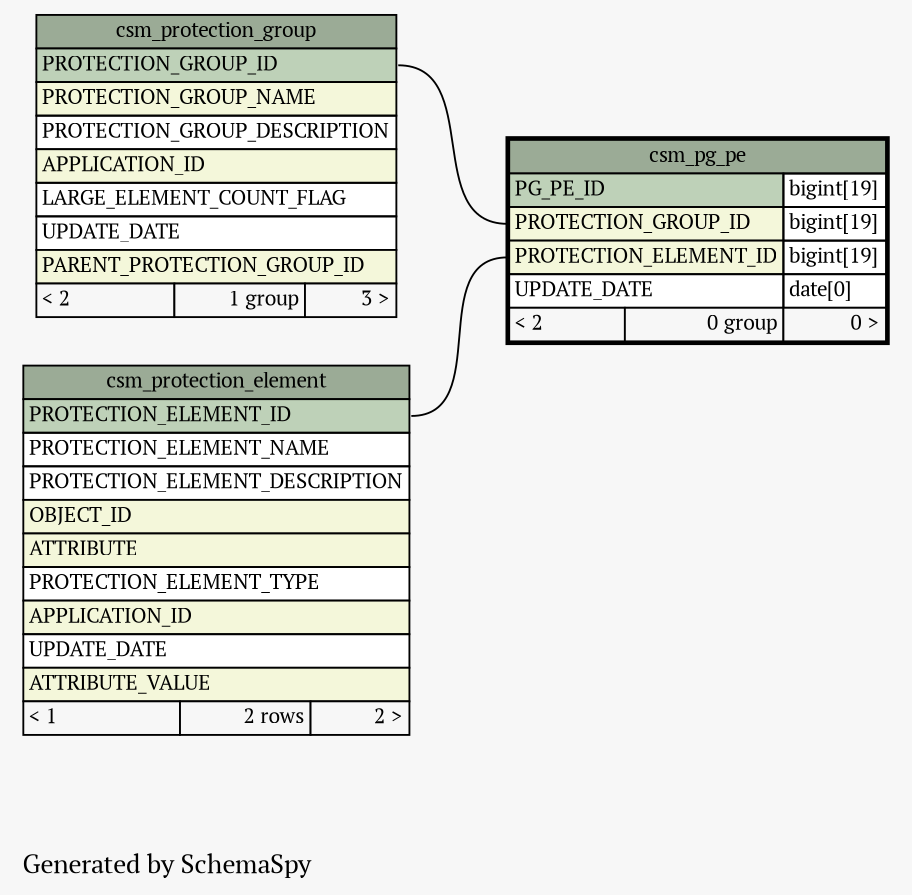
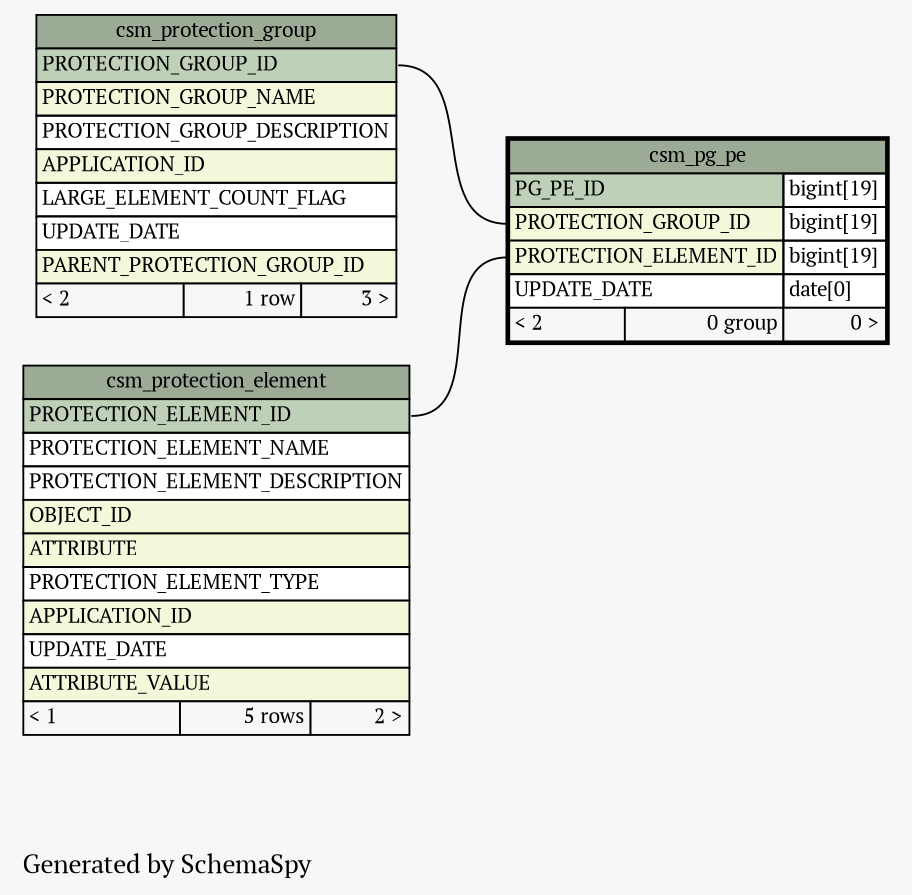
  digraph {
    bgcolor="#f7f7f7"
    fontname="PT Serif"
    label="\nGenerated by SchemaSpy"
    labeljust=l
    rankdir=RL
    node [fontname="PT Serif" fontsize=11 shape=plaintext]
    edge [arrowhead=none arrowsize=0.8 arrowtail=crowtee fontname="PT Serif"]
    n1 [label=<     <TABLE BORDER="2" CELLBORDER="1" CELLSPACING="0" BGCOLOR="#ffffff">       <TR><TD PORT="csm_pg_pe.heading" COLSPAN="3" BGCOLOR="#9bab96" ALIGN="CENTER">csm_pg_pe</TD></TR>       <TR><TD PORT="PG_PE_ID" COLSPAN="2" BGCOLOR="#bed1b8" ALIGN="LEFT">PG_PE_ID</TD><TD PORT="PG_PE_ID.type" ALIGN="LEFT">bigint[19]</TD></TR>       <TR><TD PORT="PROTECTION_GROUP_ID" COLSPAN="2" BGCOLOR="#f4f7da" ALIGN="LEFT">PROTECTION_GROUP_ID</TD><TD PORT="PROTECTION_GROUP_ID.type" ALIGN="LEFT">bigint[19]</TD></TR>       <TR><TD PORT="PROTECTION_ELEMENT_ID" COLSPAN="2" BGCOLOR="#f4f7da" ALIGN="LEFT">PROTECTION_ELEMENT_ID</TD><TD PORT="PROTECTION_ELEMENT_ID.type" ALIGN="LEFT">bigint[19]</TD></TR>       <TR><TD PORT="UPDATE_DATE" COLSPAN="2" ALIGN="LEFT">UPDATE_DATE</TD><TD PORT="UPDATE_DATE.type" ALIGN="LEFT">date[0]</TD></TR>       <TR><TD ALIGN="LEFT" BGCOLOR="#f7f7f7">&lt; 2</TD><TD ALIGN="RIGHT" BGCOLOR="#f7f7f7">0 group</TD><TD ALIGN="RIGHT" BGCOLOR="#f7f7f7">0 &gt;</TD></TR>     </TABLE>>]
-   n2 [label=<     <TABLE BORDER="0" CELLBORDER="1" CELLSPACING="0" BGCOLOR="#ffffff">       <TR><TD PORT="csm_protection_element.heading" COLSPAN="3" BGCOLOR="#9bab96" ALIGN="CENTER">csm_protection_element</TD></TR>       <TR><TD PORT="PROTECTION_ELEMENT_ID" COLSPAN="3" BGCOLOR="#bed1b8" ALIGN="LEFT">PROTECTION_ELEMENT_ID</TD></TR>       <TR><TD PORT="PROTECTION_ELEMENT_NAME" COLSPAN="3" ALIGN="LEFT">PROTECTION_ELEMENT_NAME</TD></TR>       <TR><TD PORT="PROTECTION_ELEMENT_DESCRIPTION" COLSPAN="3" ALIGN="LEFT">PROTECTION_ELEMENT_DESCRIPTION</TD></TR>       <TR><TD PORT="OBJECT_ID" COLSPAN="3" BGCOLOR="#f4f7da" ALIGN="LEFT">OBJECT_ID</TD></TR>       <TR><TD PORT="ATTRIBUTE" COLSPAN="3" BGCOLOR="#f4f7da" ALIGN="LEFT">ATTRIBUTE</TD></TR>       <TR><TD PORT="PROTECTION_ELEMENT_TYPE" COLSPAN="3" ALIGN="LEFT">PROTECTION_ELEMENT_TYPE</TD></TR>       <TR><TD PORT="APPLICATION_ID" COLSPAN="3" BGCOLOR="#f4f7da" ALIGN="LEFT">APPLICATION_ID</TD></TR>       <TR><TD PORT="UPDATE_DATE" COLSPAN="3" ALIGN="LEFT">UPDATE_DATE</TD></TR>       <TR><TD PORT="ATTRIBUTE_VALUE" COLSPAN="3" BGCOLOR="#f4f7da" ALIGN="LEFT">ATTRIBUTE_VALUE</TD></TR>       <TR><TD ALIGN="LEFT" BGCOLOR="#f7f7f7">&lt; 1</TD><TD ALIGN="RIGHT" BGCOLOR="#f7f7f7">2 rows</TD><TD ALIGN="RIGHT" BGCOLOR="#f7f7f7">2 &gt;</TD></TR>     </TABLE>>]
-   n3 [label=<     <TABLE BORDER="0" CELLBORDER="1" CELLSPACING="0" BGCOLOR="#ffffff">       <TR><TD PORT="csm_protection_group.heading" COLSPAN="3" BGCOLOR="#9bab96" ALIGN="CENTER">csm_protection_group</TD></TR>       <TR><TD PORT="PROTECTION_GROUP_ID" COLSPAN="3" BGCOLOR="#bed1b8" ALIGN="LEFT">PROTECTION_GROUP_ID</TD></TR>       <TR><TD PORT="PROTECTION_GROUP_NAME" COLSPAN="3" BGCOLOR="#f4f7da" ALIGN="LEFT">PROTECTION_GROUP_NAME</TD></TR>       <TR><TD PORT="PROTECTION_GROUP_DESCRIPTION" COLSPAN="3" ALIGN="LEFT">PROTECTION_GROUP_DESCRIPTION</TD></TR>       <TR><TD PORT="APPLICATION_ID" COLSPAN="3" BGCOLOR="#f4f7da" ALIGN="LEFT">APPLICATION_ID</TD></TR>       <TR><TD PORT="LARGE_ELEMENT_COUNT_FLAG" COLSPAN="3" ALIGN="LEFT">LARGE_ELEMENT_COUNT_FLAG</TD></TR>       <TR><TD PORT="UPDATE_DATE" COLSPAN="3" ALIGN="LEFT">UPDATE_DATE</TD></TR>       <TR><TD PORT="PARENT_PROTECTION_GROUP_ID" COLSPAN="3" BGCOLOR="#f4f7da" ALIGN="LEFT">PARENT_PROTECTION_GROUP_ID</TD></TR>       <TR><TD ALIGN="LEFT" BGCOLOR="#f7f7f7">&lt; 2</TD><TD ALIGN="RIGHT" BGCOLOR="#f7f7f7">1 group</TD><TD ALIGN="RIGHT" BGCOLOR="#f7f7f7">3 &gt;</TD></TR>     </TABLE>>]
+   n2 [label=<     <TABLE BORDER="0" CELLBORDER="1" CELLSPACING="0" BGCOLOR="#ffffff">       <TR><TD PORT="csm_protection_element.heading" COLSPAN="3" BGCOLOR="#9bab96" ALIGN="CENTER">csm_protection_element</TD></TR>       <TR><TD PORT="PROTECTION_ELEMENT_ID" COLSPAN="3" BGCOLOR="#bed1b8" ALIGN="LEFT">PROTECTION_ELEMENT_ID</TD></TR>       <TR><TD PORT="PROTECTION_ELEMENT_NAME" COLSPAN="3" ALIGN="LEFT">PROTECTION_ELEMENT_NAME</TD></TR>       <TR><TD PORT="PROTECTION_ELEMENT_DESCRIPTION" COLSPAN="3" ALIGN="LEFT">PROTECTION_ELEMENT_DESCRIPTION</TD></TR>       <TR><TD PORT="OBJECT_ID" COLSPAN="3" BGCOLOR="#f4f7da" ALIGN="LEFT">OBJECT_ID</TD></TR>       <TR><TD PORT="ATTRIBUTE" COLSPAN="3" BGCOLOR="#f4f7da" ALIGN="LEFT">ATTRIBUTE</TD></TR>       <TR><TD PORT="PROTECTION_ELEMENT_TYPE" COLSPAN="3" ALIGN="LEFT">PROTECTION_ELEMENT_TYPE</TD></TR>       <TR><TD PORT="APPLICATION_ID" COLSPAN="3" BGCOLOR="#f4f7da" ALIGN="LEFT">APPLICATION_ID</TD></TR>       <TR><TD PORT="UPDATE_DATE" COLSPAN="3" ALIGN="LEFT">UPDATE_DATE</TD></TR>       <TR><TD PORT="ATTRIBUTE_VALUE" COLSPAN="3" BGCOLOR="#f4f7da" ALIGN="LEFT">ATTRIBUTE_VALUE</TD></TR>       <TR><TD ALIGN="LEFT" BGCOLOR="#f7f7f7">&lt; 1</TD><TD ALIGN="RIGHT" BGCOLOR="#f7f7f7">5 rows</TD><TD ALIGN="RIGHT" BGCOLOR="#f7f7f7">2 &gt;</TD></TR>     </TABLE>>]
+   n3 [label=<     <TABLE BORDER="0" CELLBORDER="1" CELLSPACING="0" BGCOLOR="#ffffff">       <TR><TD PORT="csm_protection_group.heading" COLSPAN="3" BGCOLOR="#9bab96" ALIGN="CENTER">csm_protection_group</TD></TR>       <TR><TD PORT="PROTECTION_GROUP_ID" COLSPAN="3" BGCOLOR="#bed1b8" ALIGN="LEFT">PROTECTION_GROUP_ID</TD></TR>       <TR><TD PORT="PROTECTION_GROUP_NAME" COLSPAN="3" BGCOLOR="#f4f7da" ALIGN="LEFT">PROTECTION_GROUP_NAME</TD></TR>       <TR><TD PORT="PROTECTION_GROUP_DESCRIPTION" COLSPAN="3" ALIGN="LEFT">PROTECTION_GROUP_DESCRIPTION</TD></TR>       <TR><TD PORT="APPLICATION_ID" COLSPAN="3" BGCOLOR="#f4f7da" ALIGN="LEFT">APPLICATION_ID</TD></TR>       <TR><TD PORT="LARGE_ELEMENT_COUNT_FLAG" COLSPAN="3" ALIGN="LEFT">LARGE_ELEMENT_COUNT_FLAG</TD></TR>       <TR><TD PORT="UPDATE_DATE" COLSPAN="3" ALIGN="LEFT">UPDATE_DATE</TD></TR>       <TR><TD PORT="PARENT_PROTECTION_GROUP_ID" COLSPAN="3" BGCOLOR="#f4f7da" ALIGN="LEFT">PARENT_PROTECTION_GROUP_ID</TD></TR>       <TR><TD ALIGN="LEFT" BGCOLOR="#f7f7f7">&lt; 2</TD><TD ALIGN="RIGHT" BGCOLOR="#f7f7f7">1 row</TD><TD ALIGN="RIGHT" BGCOLOR="#f7f7f7">3 &gt;</TD></TR>     </TABLE>>]
    n1 -> n2 [headport="PROTECTION_ELEMENT_ID:e" tailport="PROTECTION_ELEMENT_ID:w"]
    n1 -> n3 [headport="PROTECTION_GROUP_ID:e" tailport="PROTECTION_GROUP_ID:w"]
  }
